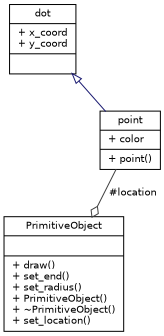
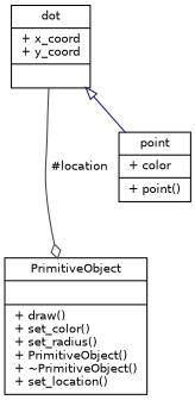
  digraph {
    node [color=black fillcolor=white fontname=Helvetica fontsize=10 shape=record style=filled]
    edge [fontname=Helvetica fontsize=10 labelfontname=Helvetica labelfontsize=10 style=solid]
-   n1 [height=0.2 label="{PrimitiveObject\n||+ draw()\l+ set_end()\l+ set_radius()\l+ PrimitiveObject()\l+ ~PrimitiveObject()\l+ set_location()\l}" width=0.4]
+   n1 [height=0.2 label="{PrimitiveObject\n||+ draw()\l+ set_color()\l+ set_radius()\l+ PrimitiveObject()\l+ ~PrimitiveObject()\l+ set_location()\l}" width=0.4]
    n2 [height=0.2 label="{point\n|+ color\l|+ point()\l}" width=0.4]
    n3 [height=0.2 label="{dot\n|+ x_coord\l+ y_coord\l|}" width=0.4]
-   n2 -> n1 [arrowhead=odiamond color=grey25 label=" #location"]
+   n3 -> n1 [arrowhead=odiamond color=grey25 label=" #location"]
    n3 -> n2 [arrowtail=onormal color=midnightblue dir=back]
  }
